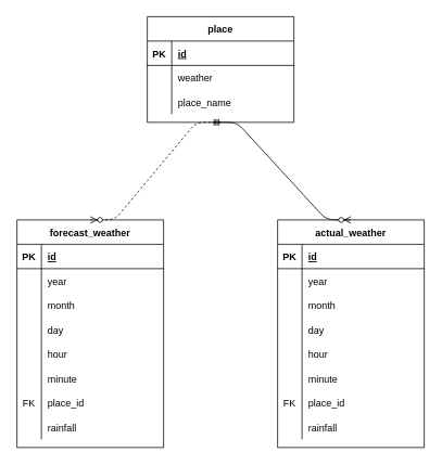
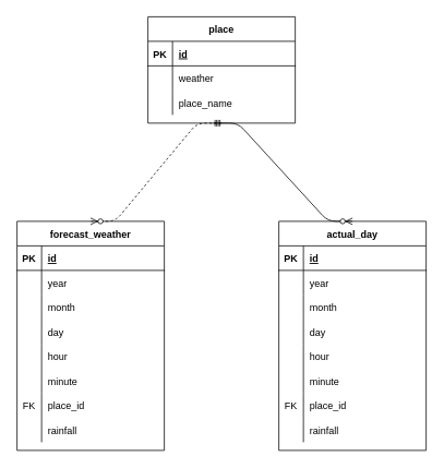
  <mxCell id="0" />
  <mxCell id="1" parent="0" />
  <mxCell id="2" value="place" style="shape=table;startSize=30;container=1;collapsible=1;childLayout=tableLayout;fixedRows=1;rowLines=0;fontStyle=1;align=center;resizeLast=1;" parent="1" vertex="1"><mxGeometry x="180" y="20" width="180" height="130" as="geometry" /></mxCell>
  <mxCell id="3" value="" style="shape=partialRectangle;collapsible=0;dropTarget=0;pointerEvents=0;fillColor=none;top=0;left=0;bottom=1;right=0;points=[[0,0.5],[1,0.5]];portConstraint=eastwest;" parent="2" vertex="1"><mxGeometry y="30" width="180" height="30" as="geometry" /></mxCell>
  <mxCell id="4" value="PK" style="shape=partialRectangle;connectable=0;fillColor=none;top=0;left=0;bottom=0;right=0;fontStyle=1;overflow=hidden;" parent="3" vertex="1"><mxGeometry width="30" height="30" as="geometry" /></mxCell>
  <mxCell id="5" value="id" style="shape=partialRectangle;connectable=0;fillColor=none;top=0;left=0;bottom=0;right=0;align=left;spacingLeft=6;fontStyle=5;overflow=hidden;" parent="3" vertex="1"><mxGeometry x="30" width="150" height="30" as="geometry" /></mxCell>
  <mxCell id="6" value="" style="shape=partialRectangle;collapsible=0;dropTarget=0;pointerEvents=0;fillColor=none;top=0;left=0;bottom=0;right=0;points=[[0,0.5],[1,0.5]];portConstraint=eastwest;" parent="2" vertex="1"><mxGeometry y="60" width="180" height="30" as="geometry" /></mxCell>
  <mxCell id="7" value="" style="shape=partialRectangle;connectable=0;fillColor=none;top=0;left=0;bottom=0;right=0;editable=1;overflow=hidden;" parent="6" vertex="1"><mxGeometry width="30" height="30" as="geometry" /></mxCell>
  <mxCell id="8" value="weather" style="shape=partialRectangle;connectable=0;fillColor=none;top=0;left=0;bottom=0;right=0;align=left;spacingLeft=6;overflow=hidden;" parent="6" vertex="1"><mxGeometry x="30" width="150" height="30" as="geometry" /></mxCell>
  <mxCell id="9" value="" style="shape=partialRectangle;collapsible=0;dropTarget=0;pointerEvents=0;fillColor=none;top=0;left=0;bottom=0;right=0;points=[[0,0.5],[1,0.5]];portConstraint=eastwest;" parent="2" vertex="1"><mxGeometry y="90" width="180" height="30" as="geometry" /></mxCell>
  <mxCell id="10" value="" style="shape=partialRectangle;connectable=0;fillColor=none;top=0;left=0;bottom=0;right=0;editable=1;overflow=hidden;" parent="9" vertex="1"><mxGeometry width="30" height="30" as="geometry" /></mxCell>
  <mxCell id="11" value="place_name" style="shape=partialRectangle;connectable=0;fillColor=none;top=0;left=0;bottom=0;right=0;align=left;spacingLeft=6;overflow=hidden;" parent="9" vertex="1"><mxGeometry x="30" width="150" height="30" as="geometry" /></mxCell>
  <mxCell id="12" value="forecast_weather" style="shape=table;startSize=30;container=1;collapsible=1;childLayout=tableLayout;fixedRows=1;rowLines=0;fontStyle=1;align=center;resizeLast=1;" parent="1" vertex="1"><mxGeometry x="20" y="270" width="180" height="280" as="geometry" /></mxCell>
  <mxCell id="13" value="" style="shape=partialRectangle;collapsible=0;dropTarget=0;pointerEvents=0;fillColor=none;top=0;left=0;bottom=1;right=0;points=[[0,0.5],[1,0.5]];portConstraint=eastwest;" parent="12" vertex="1"><mxGeometry y="30" width="180" height="30" as="geometry" /></mxCell>
  <mxCell id="14" value="PK" style="shape=partialRectangle;connectable=0;fillColor=none;top=0;left=0;bottom=0;right=0;fontStyle=1;overflow=hidden;" parent="13" vertex="1"><mxGeometry width="30" height="30" as="geometry" /></mxCell>
  <mxCell id="15" value="id" style="shape=partialRectangle;connectable=0;fillColor=none;top=0;left=0;bottom=0;right=0;align=left;spacingLeft=6;fontStyle=5;overflow=hidden;" parent="13" vertex="1"><mxGeometry x="30" width="150" height="30" as="geometry" /></mxCell>
  <mxCell id="16" value="" style="shape=partialRectangle;collapsible=0;dropTarget=0;pointerEvents=0;fillColor=none;top=0;left=0;bottom=0;right=0;points=[[0,0.5],[1,0.5]];portConstraint=eastwest;" parent="12" vertex="1"><mxGeometry y="60" width="180" height="30" as="geometry" /></mxCell>
  <mxCell id="17" value="" style="shape=partialRectangle;connectable=0;fillColor=none;top=0;left=0;bottom=0;right=0;editable=1;overflow=hidden;" parent="16" vertex="1"><mxGeometry width="30" height="30" as="geometry" /></mxCell>
  <mxCell id="18" value="year" style="shape=partialRectangle;connectable=0;fillColor=none;top=0;left=0;bottom=0;right=0;align=left;spacingLeft=6;overflow=hidden;" parent="16" vertex="1"><mxGeometry x="30" width="150" height="30" as="geometry" /></mxCell>
  <mxCell id="19" value="" style="shape=partialRectangle;collapsible=0;dropTarget=0;pointerEvents=0;fillColor=none;top=0;left=0;bottom=0;right=0;points=[[0,0.5],[1,0.5]];portConstraint=eastwest;" parent="12" vertex="1"><mxGeometry y="90" width="180" height="30" as="geometry" /></mxCell>
  <mxCell id="20" value="" style="shape=partialRectangle;connectable=0;fillColor=none;top=0;left=0;bottom=0;right=0;editable=1;overflow=hidden;" parent="19" vertex="1"><mxGeometry width="30" height="30" as="geometry" /></mxCell>
  <mxCell id="21" value="month" style="shape=partialRectangle;connectable=0;fillColor=none;top=0;left=0;bottom=0;right=0;align=left;spacingLeft=6;overflow=hidden;" parent="19" vertex="1"><mxGeometry x="30" width="150" height="30" as="geometry" /></mxCell>
  <mxCell id="22" value="" style="shape=partialRectangle;collapsible=0;dropTarget=0;pointerEvents=0;fillColor=none;top=0;left=0;bottom=0;right=0;points=[[0,0.5],[1,0.5]];portConstraint=eastwest;" parent="12" vertex="1"><mxGeometry y="120" width="180" height="30" as="geometry" /></mxCell>
  <mxCell id="23" value="" style="shape=partialRectangle;connectable=0;fillColor=none;top=0;left=0;bottom=0;right=0;editable=1;overflow=hidden;" parent="22" vertex="1"><mxGeometry width="30" height="30" as="geometry" /></mxCell>
  <mxCell id="24" value="day" style="shape=partialRectangle;connectable=0;fillColor=none;top=0;left=0;bottom=0;right=0;align=left;spacingLeft=6;overflow=hidden;" parent="22" vertex="1"><mxGeometry x="30" width="150" height="30" as="geometry" /></mxCell>
  <mxCell id="25" value="" style="shape=partialRectangle;collapsible=0;dropTarget=0;pointerEvents=0;fillColor=none;top=0;left=0;bottom=0;right=0;points=[[0,0.5],[1,0.5]];portConstraint=eastwest;" parent="12" vertex="1"><mxGeometry y="150" width="180" height="30" as="geometry" /></mxCell>
  <mxCell id="26" value="" style="shape=partialRectangle;connectable=0;fillColor=none;top=0;left=0;bottom=0;right=0;editable=1;overflow=hidden;" parent="25" vertex="1"><mxGeometry width="30" height="30" as="geometry" /></mxCell>
  <mxCell id="27" value="hour" style="shape=partialRectangle;connectable=0;fillColor=none;top=0;left=0;bottom=0;right=0;align=left;spacingLeft=6;overflow=hidden;" parent="25" vertex="1"><mxGeometry x="30" width="150" height="30" as="geometry" /></mxCell>
  <mxCell id="28" value="" style="shape=partialRectangle;collapsible=0;dropTarget=0;pointerEvents=0;fillColor=none;top=0;left=0;bottom=0;right=0;points=[[0,0.5],[1,0.5]];portConstraint=eastwest;" parent="12" vertex="1"><mxGeometry y="180" width="180" height="30" as="geometry" /></mxCell>
  <mxCell id="29" value="" style="shape=partialRectangle;connectable=0;fillColor=none;top=0;left=0;bottom=0;right=0;editable=1;overflow=hidden;" parent="28" vertex="1"><mxGeometry width="30" height="30" as="geometry" /></mxCell>
  <mxCell id="30" value="minute" style="shape=partialRectangle;connectable=0;fillColor=none;top=0;left=0;bottom=0;right=0;align=left;spacingLeft=6;overflow=hidden;" parent="28" vertex="1"><mxGeometry x="30" width="150" height="30" as="geometry" /></mxCell>
  <mxCell id="31" value="" style="shape=partialRectangle;collapsible=0;dropTarget=0;pointerEvents=0;fillColor=none;top=0;left=0;bottom=0;right=0;points=[[0,0.5],[1,0.5]];portConstraint=eastwest;" parent="12" vertex="1"><mxGeometry y="210" width="180" height="30" as="geometry" /></mxCell>
  <mxCell id="32" value="FK" style="shape=partialRectangle;connectable=0;fillColor=none;top=0;left=0;bottom=0;right=0;editable=1;overflow=hidden;" parent="31" vertex="1"><mxGeometry width="30" height="30" as="geometry" /></mxCell>
  <mxCell id="33" value="place_id" style="shape=partialRectangle;connectable=0;fillColor=none;top=0;left=0;bottom=0;right=0;align=left;spacingLeft=6;overflow=hidden;" parent="31" vertex="1"><mxGeometry x="30" width="150" height="30" as="geometry" /></mxCell>
  <mxCell id="34" value="" style="shape=partialRectangle;collapsible=0;dropTarget=0;pointerEvents=0;fillColor=none;top=0;left=0;bottom=0;right=0;points=[[0,0.5],[1,0.5]];portConstraint=eastwest;" parent="12" vertex="1"><mxGeometry y="240" width="180" height="30" as="geometry" /></mxCell>
  <mxCell id="35" value="" style="shape=partialRectangle;connectable=0;fillColor=none;top=0;left=0;bottom=0;right=0;editable=1;overflow=hidden;" parent="34" vertex="1"><mxGeometry width="30" height="30" as="geometry" /></mxCell>
  <mxCell id="36" value="rainfall" style="shape=partialRectangle;connectable=0;fillColor=none;top=0;left=0;bottom=0;right=0;align=left;spacingLeft=6;overflow=hidden;" parent="34" vertex="1"><mxGeometry x="30" width="150" height="30" as="geometry" /></mxCell>
- <mxCell id="37" value="actual_weather" style="shape=table;startSize=30;container=1;collapsible=1;childLayout=tableLayout;fixedRows=1;rowLines=0;fontStyle=1;align=center;resizeLast=1;" parent="1" vertex="1"><mxGeometry x="340" y="270" width="180" height="280" as="geometry" /></mxCell>
+ <mxCell id="37" value="actual_day" style="shape=table;startSize=30;container=1;collapsible=1;childLayout=tableLayout;fixedRows=1;rowLines=0;fontStyle=1;align=center;resizeLast=1;" parent="1" vertex="1"><mxGeometry x="340" y="270" width="180" height="280" as="geometry" /></mxCell>
  <mxCell id="38" value="" style="shape=partialRectangle;collapsible=0;dropTarget=0;pointerEvents=0;fillColor=none;top=0;left=0;bottom=1;right=0;points=[[0,0.5],[1,0.5]];portConstraint=eastwest;" parent="37" vertex="1"><mxGeometry y="30" width="180" height="30" as="geometry" /></mxCell>
  <mxCell id="39" value="PK" style="shape=partialRectangle;connectable=0;fillColor=none;top=0;left=0;bottom=0;right=0;fontStyle=1;overflow=hidden;" parent="38" vertex="1"><mxGeometry width="30" height="30" as="geometry" /></mxCell>
  <mxCell id="40" value="id" style="shape=partialRectangle;connectable=0;fillColor=none;top=0;left=0;bottom=0;right=0;align=left;spacingLeft=6;fontStyle=5;overflow=hidden;" parent="38" vertex="1"><mxGeometry x="30" width="150" height="30" as="geometry" /></mxCell>
  <mxCell id="41" value="" style="shape=partialRectangle;collapsible=0;dropTarget=0;pointerEvents=0;fillColor=none;top=0;left=0;bottom=0;right=0;points=[[0,0.5],[1,0.5]];portConstraint=eastwest;" parent="37" vertex="1"><mxGeometry y="60" width="180" height="30" as="geometry" /></mxCell>
  <mxCell id="42" value="" style="shape=partialRectangle;connectable=0;fillColor=none;top=0;left=0;bottom=0;right=0;editable=1;overflow=hidden;" parent="41" vertex="1"><mxGeometry width="30" height="30" as="geometry" /></mxCell>
  <mxCell id="43" value="year" style="shape=partialRectangle;connectable=0;fillColor=none;top=0;left=0;bottom=0;right=0;align=left;spacingLeft=6;overflow=hidden;" parent="41" vertex="1"><mxGeometry x="30" width="150" height="30" as="geometry" /></mxCell>
  <mxCell id="44" value="" style="shape=partialRectangle;collapsible=0;dropTarget=0;pointerEvents=0;fillColor=none;top=0;left=0;bottom=0;right=0;points=[[0,0.5],[1,0.5]];portConstraint=eastwest;" parent="37" vertex="1"><mxGeometry y="90" width="180" height="30" as="geometry" /></mxCell>
  <mxCell id="45" value="" style="shape=partialRectangle;connectable=0;fillColor=none;top=0;left=0;bottom=0;right=0;editable=1;overflow=hidden;" parent="44" vertex="1"><mxGeometry width="30" height="30" as="geometry" /></mxCell>
  <mxCell id="46" value="month" style="shape=partialRectangle;connectable=0;fillColor=none;top=0;left=0;bottom=0;right=0;align=left;spacingLeft=6;overflow=hidden;" parent="44" vertex="1"><mxGeometry x="30" width="150" height="30" as="geometry" /></mxCell>
  <mxCell id="47" value="" style="shape=partialRectangle;collapsible=0;dropTarget=0;pointerEvents=0;fillColor=none;top=0;left=0;bottom=0;right=0;points=[[0,0.5],[1,0.5]];portConstraint=eastwest;" parent="37" vertex="1"><mxGeometry y="120" width="180" height="30" as="geometry" /></mxCell>
  <mxCell id="48" value="" style="shape=partialRectangle;connectable=0;fillColor=none;top=0;left=0;bottom=0;right=0;editable=1;overflow=hidden;" parent="47" vertex="1"><mxGeometry width="30" height="30" as="geometry" /></mxCell>
  <mxCell id="49" value="day" style="shape=partialRectangle;connectable=0;fillColor=none;top=0;left=0;bottom=0;right=0;align=left;spacingLeft=6;overflow=hidden;" parent="47" vertex="1"><mxGeometry x="30" width="150" height="30" as="geometry" /></mxCell>
  <mxCell id="50" value="" style="shape=partialRectangle;collapsible=0;dropTarget=0;pointerEvents=0;fillColor=none;top=0;left=0;bottom=0;right=0;points=[[0,0.5],[1,0.5]];portConstraint=eastwest;" parent="37" vertex="1"><mxGeometry y="150" width="180" height="30" as="geometry" /></mxCell>
  <mxCell id="51" value="" style="shape=partialRectangle;connectable=0;fillColor=none;top=0;left=0;bottom=0;right=0;editable=1;overflow=hidden;" parent="50" vertex="1"><mxGeometry width="30" height="30" as="geometry" /></mxCell>
  <mxCell id="52" value="hour" style="shape=partialRectangle;connectable=0;fillColor=none;top=0;left=0;bottom=0;right=0;align=left;spacingLeft=6;overflow=hidden;" parent="50" vertex="1"><mxGeometry x="30" width="150" height="30" as="geometry" /></mxCell>
  <mxCell id="53" value="" style="shape=partialRectangle;collapsible=0;dropTarget=0;pointerEvents=0;fillColor=none;top=0;left=0;bottom=0;right=0;points=[[0,0.5],[1,0.5]];portConstraint=eastwest;" parent="37" vertex="1"><mxGeometry y="180" width="180" height="30" as="geometry" /></mxCell>
  <mxCell id="54" value="" style="shape=partialRectangle;connectable=0;fillColor=none;top=0;left=0;bottom=0;right=0;editable=1;overflow=hidden;" parent="53" vertex="1"><mxGeometry width="30" height="30" as="geometry" /></mxCell>
  <mxCell id="55" value="minute" style="shape=partialRectangle;connectable=0;fillColor=none;top=0;left=0;bottom=0;right=0;align=left;spacingLeft=6;overflow=hidden;" parent="53" vertex="1"><mxGeometry x="30" width="150" height="30" as="geometry" /></mxCell>
  <mxCell id="56" value="" style="shape=partialRectangle;collapsible=0;dropTarget=0;pointerEvents=0;fillColor=none;top=0;left=0;bottom=0;right=0;points=[[0,0.5],[1,0.5]];portConstraint=eastwest;" parent="37" vertex="1"><mxGeometry y="210" width="180" height="30" as="geometry" /></mxCell>
  <mxCell id="57" value="FK" style="shape=partialRectangle;connectable=0;fillColor=none;top=0;left=0;bottom=0;right=0;editable=1;overflow=hidden;" parent="56" vertex="1"><mxGeometry width="30" height="30" as="geometry" /></mxCell>
  <mxCell id="58" value="place_id" style="shape=partialRectangle;connectable=0;fillColor=none;top=0;left=0;bottom=0;right=0;align=left;spacingLeft=6;overflow=hidden;" parent="56" vertex="1"><mxGeometry x="30" width="150" height="30" as="geometry" /></mxCell>
  <mxCell id="59" value="" style="shape=partialRectangle;collapsible=0;dropTarget=0;pointerEvents=0;fillColor=none;top=0;left=0;bottom=0;right=0;points=[[0,0.5],[1,0.5]];portConstraint=eastwest;" parent="37" vertex="1"><mxGeometry y="240" width="180" height="30" as="geometry" /></mxCell>
  <mxCell id="60" value="" style="shape=partialRectangle;connectable=0;fillColor=none;top=0;left=0;bottom=0;right=0;editable=1;overflow=hidden;" parent="59" vertex="1"><mxGeometry width="30" height="30" as="geometry" /></mxCell>
  <mxCell id="61" value="rainfall" style="shape=partialRectangle;connectable=0;fillColor=none;top=0;left=0;bottom=0;right=0;align=left;spacingLeft=6;overflow=hidden;" parent="59" vertex="1"><mxGeometry x="30" width="150" height="30" as="geometry" /></mxCell>
  <mxCell id="62" value="" style="edgeStyle=entityRelationEdgeStyle;fontSize=12;html=1;endArrow=ERzeroToMany;startArrow=ERmandOne;exitX=0.5;exitY=1;exitDx=0;exitDy=0;entryX=0.5;entryY=0;entryDx=0;entryDy=0;dashed=1;" parent="1" source="2" target="12" edge="1"><mxGeometry width="100" height="100" relative="1" as="geometry"><mxPoint x="230" y="360" as="sourcePoint" /><mxPoint x="330" y="260" as="targetPoint" /></mxGeometry></mxCell>
  <mxCell id="63" value="" style="edgeStyle=entityRelationEdgeStyle;fontSize=12;html=1;endArrow=ERzeroToMany;startArrow=ERmandOne;entryX=0.5;entryY=0;entryDx=0;entryDy=0;" parent="1" target="37" edge="1"><mxGeometry width="100" height="100" relative="1" as="geometry"><mxPoint x="260" y="150" as="sourcePoint" /><mxPoint x="120" y="280" as="targetPoint" /></mxGeometry></mxCell>
